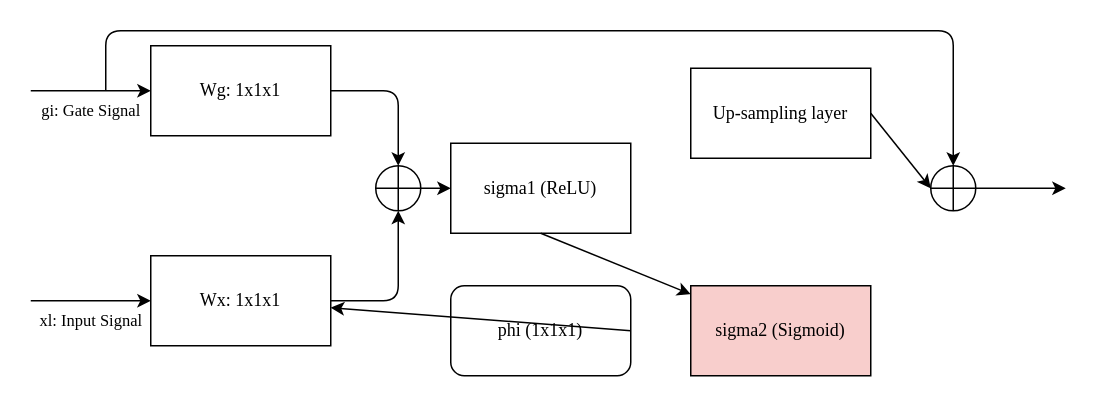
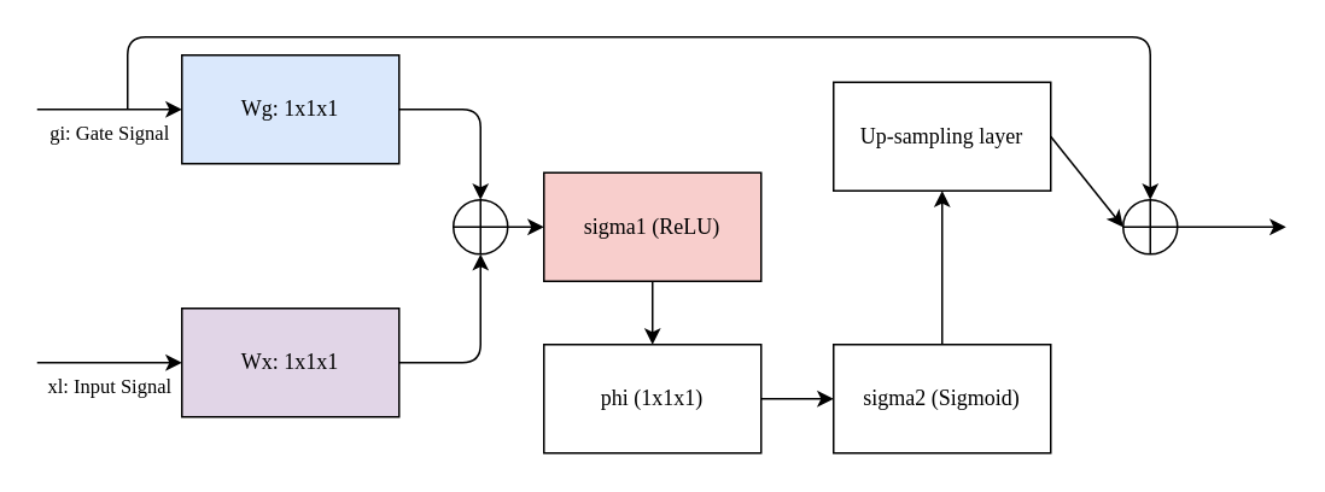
  <mxCell id="0" />
  <mxCell id="1" parent="0" />
- <mxCell id="2" value="&lt;font face=&quot;Times New Roman&quot;&gt;Wg: 1x1x1&lt;/font&gt;" style="rounded=0;whiteSpace=wrap;html=1;strokeColor=#000000;fillColor=#FFFFFF;fontColor=#000000;" vertex="1" parent="1"><mxGeometry x="100" y="30" width="120" height="60" as="geometry" /></mxCell>
+ <mxCell id="2" value="&lt;font face=&quot;Times New Roman&quot;&gt;Wg: 1x1x1&lt;/font&gt;" style="rounded=0;whiteSpace=wrap;html=1;strokeColor=#000000;fillColor=#dae8fc;fontColor=#000000;" vertex="1" parent="1"><mxGeometry x="100" y="30" width="120" height="60" as="geometry" /></mxCell>
  <mxCell id="3" value="" style="verticalLabelPosition=bottom;verticalAlign=top;html=1;shape=mxgraph.flowchart.summing_function;strokeColor=#000000;fillColor=#FFFFFF;" vertex="1" parent="1"><mxGeometry x="250" y="110" width="30" height="30" as="geometry" /></mxCell>
- <mxCell id="4" value="&lt;font face=&quot;Times New Roman&quot;&gt;sigma1 (ReLU)&lt;/font&gt;" style="rounded=0;whiteSpace=wrap;html=1;strokeColor=#000000;fillColor=#FFFFFF;fontColor=#000000;" vertex="1" parent="1"><mxGeometry x="300" y="95" width="120" height="60" as="geometry" /></mxCell>
- <mxCell id="5" value="&lt;font face=&quot;Times New Roman&quot;&gt;phi (1x1x1)&lt;/font&gt;" style="whiteSpace=wrap;html=1;strokeColor=#000000;fillColor=#FFFFFF;fontColor=#000000;rounded=1;" vertex="1" parent="1"><mxGeometry x="300" y="190" width="120" height="60" as="geometry" /></mxCell>
- <mxCell id="6" value="&lt;font face=&quot;Times New Roman&quot;&gt;sigma2 (Sigmoid)&lt;/font&gt;" style="rounded=0;whiteSpace=wrap;html=1;strokeColor=#000000;fillColor=#f8cecc;fontColor=#000000;" vertex="1" parent="1"><mxGeometry x="460" y="190" width="120" height="60" as="geometry" /></mxCell>
+ <mxCell id="4" value="&lt;font face=&quot;Times New Roman&quot;&gt;sigma1 (ReLU)&lt;/font&gt;" style="rounded=0;whiteSpace=wrap;html=1;strokeColor=#000000;fillColor=#f8cecc;fontColor=#000000;" vertex="1" parent="1"><mxGeometry x="300" y="95" width="120" height="60" as="geometry" /></mxCell>
+ <mxCell id="5" value="&lt;font face=&quot;Times New Roman&quot;&gt;phi (1x1x1)&lt;/font&gt;" style="rounded=0;whiteSpace=wrap;html=1;strokeColor=#000000;fillColor=#FFFFFF;fontColor=#000000;" vertex="1" parent="1"><mxGeometry x="300" y="190" width="120" height="60" as="geometry" /></mxCell>
+ <mxCell id="6" value="&lt;font face=&quot;Times New Roman&quot;&gt;sigma2 (Sigmoid)&lt;/font&gt;" style="rounded=0;whiteSpace=wrap;html=1;strokeColor=#000000;fillColor=#FFFFFF;fontColor=#000000;" vertex="1" parent="1"><mxGeometry x="460" y="190" width="120" height="60" as="geometry" /></mxCell>
  <mxCell id="7" value="" style="verticalLabelPosition=bottom;verticalAlign=top;html=1;shape=mxgraph.flowchart.summing_function;strokeColor=#000000;fillColor=#FFFFFF;" vertex="1" parent="1"><mxGeometry x="620" y="110" width="30" height="30" as="geometry" /></mxCell>
  <mxCell id="8" value="" style="endArrow=classic;html=1;exitX=1;exitY=0.5;exitDx=0;exitDy=0;entryX=0.5;entryY=0;entryDx=0;entryDy=0;entryPerimeter=0;fontColor=#000000;strokeColor=#000000;" edge="1" parent="1" source="2" target="3"><mxGeometry width="50" height="50" relative="1" as="geometry"><mxPoint x="250" y="120" as="sourcePoint" /><mxPoint x="300" y="70" as="targetPoint" /><Array as="points"><mxPoint x="265" y="60" /></Array></mxGeometry></mxCell>
  <mxCell id="9" value="" style="edgeStyle=segmentEdgeStyle;endArrow=classic;html=1;entryX=0.5;entryY=1;entryDx=0;entryDy=0;entryPerimeter=0;exitX=1;exitY=0.5;exitDx=0;exitDy=0;fontColor=#000000;strokeColor=#000000;" edge="1" parent="1" target="3"><mxGeometry width="50" height="50" relative="1" as="geometry"><mxPoint x="220" y="200" as="sourcePoint" /><mxPoint x="300" y="70" as="targetPoint" /></mxGeometry></mxCell>
  <mxCell id="10" value="" style="endArrow=classic;html=1;exitX=1;exitY=0.5;exitDx=0;exitDy=0;exitPerimeter=0;entryX=0;entryY=0.5;entryDx=0;entryDy=0;fontColor=#000000;strokeColor=#000000;" edge="1" parent="1" source="3" target="4"><mxGeometry width="50" height="50" relative="1" as="geometry"><mxPoint x="250" y="120" as="sourcePoint" /><mxPoint x="300" y="70" as="targetPoint" /></mxGeometry></mxCell>
  <mxCell id="11" value="" style="endArrow=classic;html=1;exitX=1;exitY=0.5;exitDx=0;exitDy=0;exitPerimeter=0;fontColor=#000000;strokeColor=#000000;" edge="1" parent="1" source="7"><mxGeometry width="50" height="50" relative="1" as="geometry"><mxPoint x="500" y="100" as="sourcePoint" /><mxPoint x="710" y="125" as="targetPoint" /></mxGeometry></mxCell>
  <mxCell id="12" value="xl: Input Signal" style="endArrow=classic;html=1;entryX=0;entryY=0.5;entryDx=0;entryDy=0;fontColor=#000000;strokeColor=#000000;verticalAlign=top;labelBackgroundColor=#FFFFFF;fontFamily=Times New Roman;" edge="1" parent="1"><mxGeometry width="50" height="50" relative="1" as="geometry"><mxPoint y="200" as="sourcePoint" x="20" /><mxPoint x="100" y="200" as="targetPoint" /></mxGeometry></mxCell>
  <mxCell id="13" value="&lt;font face=&quot;Times New Roman&quot;&gt;&lt;span&gt;gi: Gate Signal&lt;/span&gt;&lt;/font&gt;" style="endArrow=classic;html=1;fontColor=#000000;strokeColor=#000000;verticalAlign=top;labelBackgroundColor=#FFFFFF;" edge="1" parent="1"><mxGeometry width="50" height="50" relative="1" as="geometry"><mxPoint y="60" as="sourcePoint" x="20" /><mxPoint x="100" y="60" as="targetPoint" /><mxPoint as="offset" /></mxGeometry></mxCell>
  <mxCell id="14" value="" style="edgeStyle=elbowEdgeStyle;elbow=vertical;endArrow=classic;html=1;entryX=0.5;entryY=0;entryDx=0;entryDy=0;entryPerimeter=0;fontColor=#000000;strokeColor=#000000;" edge="1" parent="1" target="7"><mxGeometry width="50" height="50" relative="1" as="geometry"><mxPoint x="70" y="60" as="sourcePoint" /><mxPoint x="450" y="60" as="targetPoint" /><Array as="points"><mxPoint x="420" y="20" /></Array></mxGeometry></mxCell>
- <mxCell id="15" value="&lt;font face=&quot;Times New Roman&quot;&gt;Wx: 1x1x1&lt;/font&gt;" style="rounded=0;whiteSpace=wrap;html=1;strokeColor=#000000;fillColor=#FFFFFF;fontColor=#000000;" vertex="1" parent="1"><mxGeometry x="100" y="170" width="120" height="60" as="geometry" /></mxCell>
+ <mxCell id="15" value="&lt;font face=&quot;Times New Roman&quot;&gt;Wx: 1x1x1&lt;/font&gt;" style="rounded=0;whiteSpace=wrap;html=1;strokeColor=#000000;fillColor=#e1d5e7;fontColor=#000000;" vertex="1" parent="1"><mxGeometry x="100" y="170" width="120" height="60" as="geometry" /></mxCell>
  <mxCell id="16" value="&lt;font face=&quot;Times New Roman&quot;&gt;Up-sampling layer&lt;/font&gt;" style="rounded=0;whiteSpace=wrap;html=1;strokeColor=#000000;fillColor=#FFFFFF;fontColor=#000000;" vertex="1" parent="1"><mxGeometry x="460" y="45" width="120" height="60" as="geometry" /></mxCell>
- <mxCell id="17" value="" style="endArrow=classic;html=1;labelBackgroundColor=#FFFFFF;fontFamily=Times New Roman;fontColor=#000000;strokeColor=#000000;verticalAlign=top;exitX=0.5;exitY=1;exitDx=0;exitDy=0;" edge="1" parent="1" source="4" target="6"><mxGeometry width="50" height="50" relative="1" as="geometry"><mxPoint x="410" y="210" as="sourcePoint" /><mxPoint x="460" y="160" as="targetPoint" /></mxGeometry></mxCell>
- <mxCell id="18" value="" style="endArrow=classic;html=1;labelBackgroundColor=#FFFFFF;fontFamily=Times New Roman;fontColor=#000000;strokeColor=#000000;verticalAlign=top;exitX=1;exitY=0.5;exitDx=0;exitDy=0;" edge="1" parent="1" source="5" target="15"><mxGeometry width="50" height="50" relative="1" as="geometry"><mxPoint x="410" y="210" as="sourcePoint" /><mxPoint x="460" y="160" as="targetPoint" /></mxGeometry></mxCell>
+ <mxCell id="17" value="" style="endArrow=classic;html=1;labelBackgroundColor=#FFFFFF;fontFamily=Times New Roman;fontColor=#000000;strokeColor=#000000;verticalAlign=top;exitX=0.5;exitY=1;exitDx=0;exitDy=0;entryX=0.5;entryY=0;entryDx=0;entryDy=0;" edge="1" parent="1" source="4" target="5"><mxGeometry width="50" height="50" relative="1" as="geometry"><mxPoint x="410" y="210" as="sourcePoint" /><mxPoint x="460" y="160" as="targetPoint" /></mxGeometry></mxCell>
+ <mxCell id="18" value="" style="endArrow=classic;html=1;labelBackgroundColor=#FFFFFF;fontFamily=Times New Roman;fontColor=#000000;strokeColor=#000000;verticalAlign=top;exitX=1;exitY=0.5;exitDx=0;exitDy=0;entryX=0;entryY=0.5;entryDx=0;entryDy=0;" edge="1" parent="1" source="5" target="6"><mxGeometry width="50" height="50" relative="1" as="geometry"><mxPoint x="410" y="210" as="sourcePoint" /><mxPoint x="460" y="160" as="targetPoint" /></mxGeometry></mxCell>
+ <mxCell id="19" value="" style="endArrow=classic;html=1;labelBackgroundColor=#FFFFFF;fontFamily=Times New Roman;fontColor=#000000;strokeColor=#000000;verticalAlign=top;exitX=0.5;exitY=0;exitDx=0;exitDy=0;entryX=0.5;entryY=1;entryDx=0;entryDy=0;" edge="1" parent="1" source="6" target="16"><mxGeometry width="50" height="50" relative="1" as="geometry"><mxPoint x="410" y="210" as="sourcePoint" /><mxPoint x="460" y="160" as="targetPoint" /></mxGeometry></mxCell>
  <mxCell id="20" value="" style="endArrow=classic;html=1;labelBackgroundColor=#FFFFFF;fontFamily=Times New Roman;fontColor=#000000;strokeColor=#000000;verticalAlign=top;exitX=1;exitY=0.5;exitDx=0;exitDy=0;entryX=0;entryY=0.5;entryDx=0;entryDy=0;entryPerimeter=0;" edge="1" parent="1" source="16" target="7"><mxGeometry width="50" height="50" relative="1" as="geometry"><mxPoint x="410" y="210" as="sourcePoint" /><mxPoint x="460" y="160" as="targetPoint" /></mxGeometry></mxCell>
